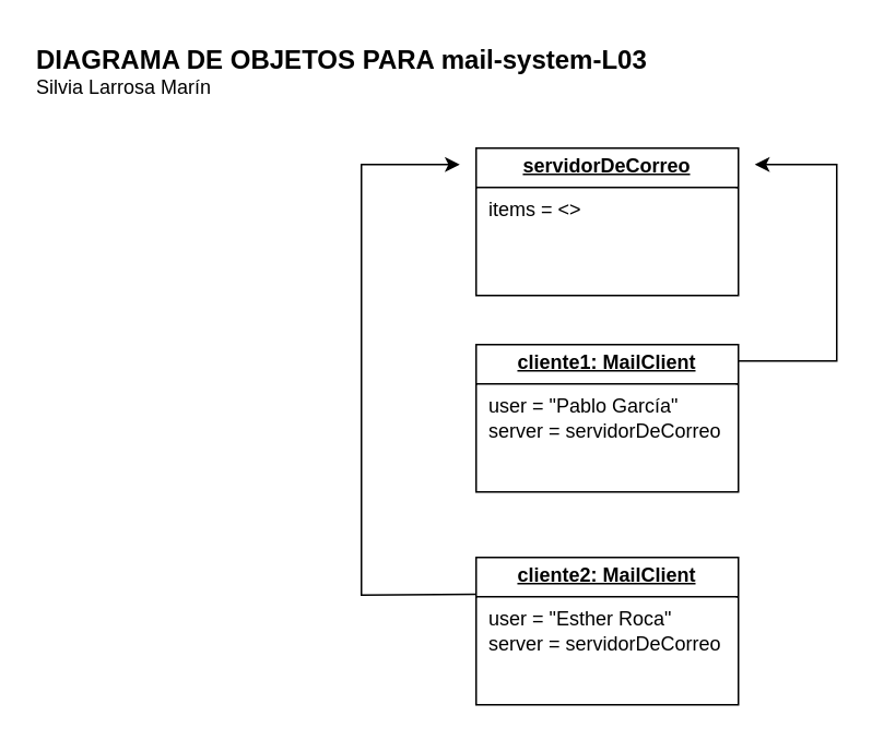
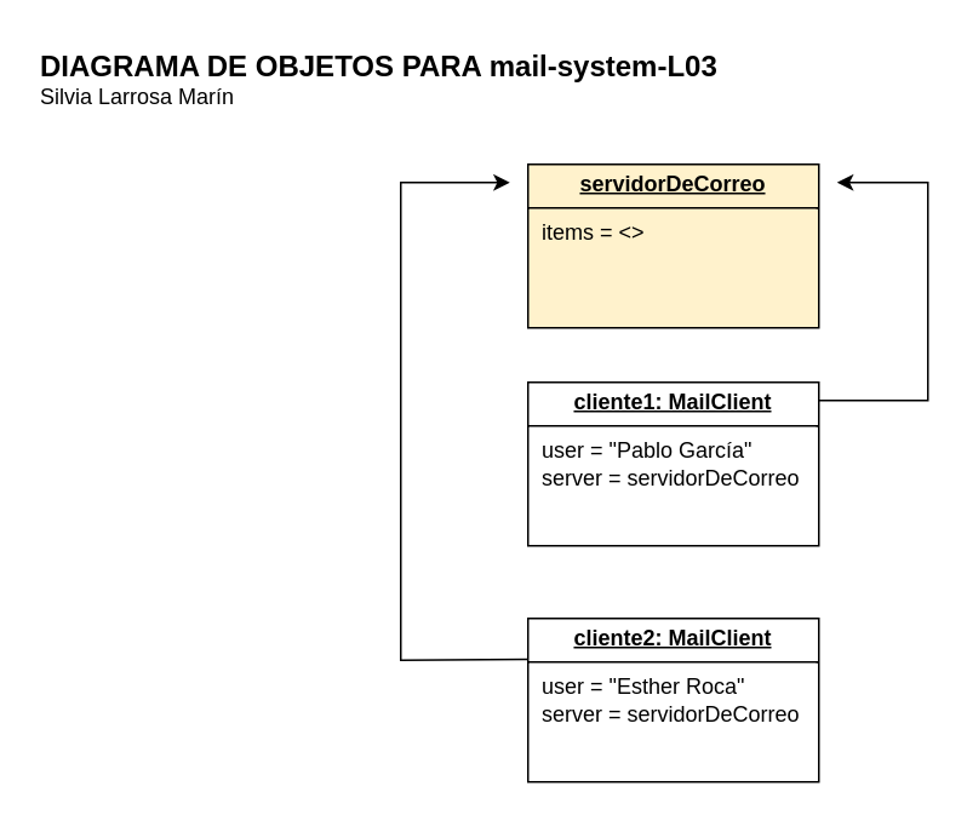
  <mxCell id="0" />
  <mxCell id="1" parent="0" />
- <mxCell id="2" value="&lt;p style=&quot;margin: 4px 0px 0px; text-align: center; text-decoration: underline;&quot;&gt;&lt;b&gt;servidorDeCorreo&lt;/b&gt;&lt;/p&gt;&lt;hr size=&quot;1&quot; style=&quot;border-style:solid;&quot;&gt;&lt;p style=&quot;margin:0px;margin-left:8px;&quot;&gt;items = &amp;lt;&amp;gt;&lt;/p&gt;" style="verticalAlign=top;align=left;overflow=fill;html=1;whiteSpace=wrap;" vertex="1" parent="1"><mxGeometry x="290" y="90" width="160" height="90" as="geometry" /></mxCell>
+ <mxCell id="2" value="&lt;p style=&quot;margin: 4px 0px 0px; text-align: center; text-decoration: underline;&quot;&gt;&lt;b&gt;servidorDeCorreo&lt;/b&gt;&lt;/p&gt;&lt;hr size=&quot;1&quot; style=&quot;border-style:solid;&quot;&gt;&lt;p style=&quot;margin:0px;margin-left:8px;&quot;&gt;items = &amp;lt;&amp;gt;&lt;/p&gt;" style="verticalAlign=top;align=left;overflow=fill;html=1;whiteSpace=wrap;fillColor=#fff2cc;" vertex="1" parent="1"><mxGeometry x="290" y="90" width="160" height="90" as="geometry" /></mxCell>
  <mxCell id="3" value="&lt;p style=&quot;margin: 4px 0px 0px; text-align: center; text-decoration: underline;&quot;&gt;&lt;b&gt;cliente1: MailClient&lt;/b&gt;&lt;/p&gt;&lt;hr size=&quot;1&quot; style=&quot;border-style:solid;&quot;&gt;&lt;p style=&quot;margin:0px;margin-left:8px;&quot;&gt;user = &quot;Pablo García&quot;&lt;/p&gt;&lt;p style=&quot;margin:0px;margin-left:8px;&quot;&gt;server = servidorDeCorreo&lt;/p&gt;" style="verticalAlign=top;align=left;overflow=fill;html=1;whiteSpace=wrap;" vertex="1" parent="1"><mxGeometry x="290" y="210" width="160" height="90" as="geometry" /></mxCell>
  <mxCell id="4" value="&lt;p style=&quot;margin: 4px 0px 0px; text-align: center; text-decoration: underline;&quot;&gt;&lt;b&gt;cliente2: MailClient&lt;/b&gt;&lt;/p&gt;&lt;hr size=&quot;1&quot; style=&quot;border-style:solid;&quot;&gt;&lt;p style=&quot;margin:0px;margin-left:8px;&quot;&gt;user = &quot;Esther Roca&quot;&lt;/p&gt;&lt;p style=&quot;margin:0px;margin-left:8px;&quot;&gt;server = servidorDeCorreo&lt;/p&gt;" style="verticalAlign=top;align=left;overflow=fill;html=1;whiteSpace=wrap;" vertex="1" parent="1"><mxGeometry x="290" y="340" width="160" height="90" as="geometry" /></mxCell>
  <mxCell id="5" value="" style="endArrow=classic;html=1;rounded=0;exitX=1;exitY=0.111;exitDx=0;exitDy=0;exitPerimeter=0;" edge="1" parent="1" source="3"><mxGeometry width="50" height="50" relative="1" as="geometry"><mxPoint x="510" y="460" as="sourcePoint" /><mxPoint x="460" y="100" as="targetPoint" /><Array as="points"><mxPoint x="510" y="220" /><mxPoint x="510" y="100" /></Array></mxGeometry></mxCell>
  <mxCell id="6" value="" style="endArrow=classic;html=1;rounded=0;exitX=0;exitY=0.25;exitDx=0;exitDy=0;" edge="1" parent="1" source="4"><mxGeometry width="50" height="50" relative="1" as="geometry"><mxPoint x="280" y="360" as="sourcePoint" /><mxPoint x="280" y="100" as="targetPoint" /><Array as="points"><mxPoint x="220" y="363" /><mxPoint x="220" y="100" /></Array></mxGeometry></mxCell>
  <mxCell id="7" value="&lt;div&gt;&lt;font style=&quot;font-size: 16px;&quot;&gt;&lt;b&gt;DIAGRAMA DE OBJETOS PARA mail-system-L03&lt;/b&gt;&lt;/font&gt;&lt;/div&gt;&lt;div&gt;Silvia Larrosa Marín&lt;/div&gt;" style="text;html=1;whiteSpace=wrap;overflow=hidden;rounded=0;" vertex="1" parent="1"><mxGeometry x="20" y="20" width="390" height="120" as="geometry" /></mxCell>
